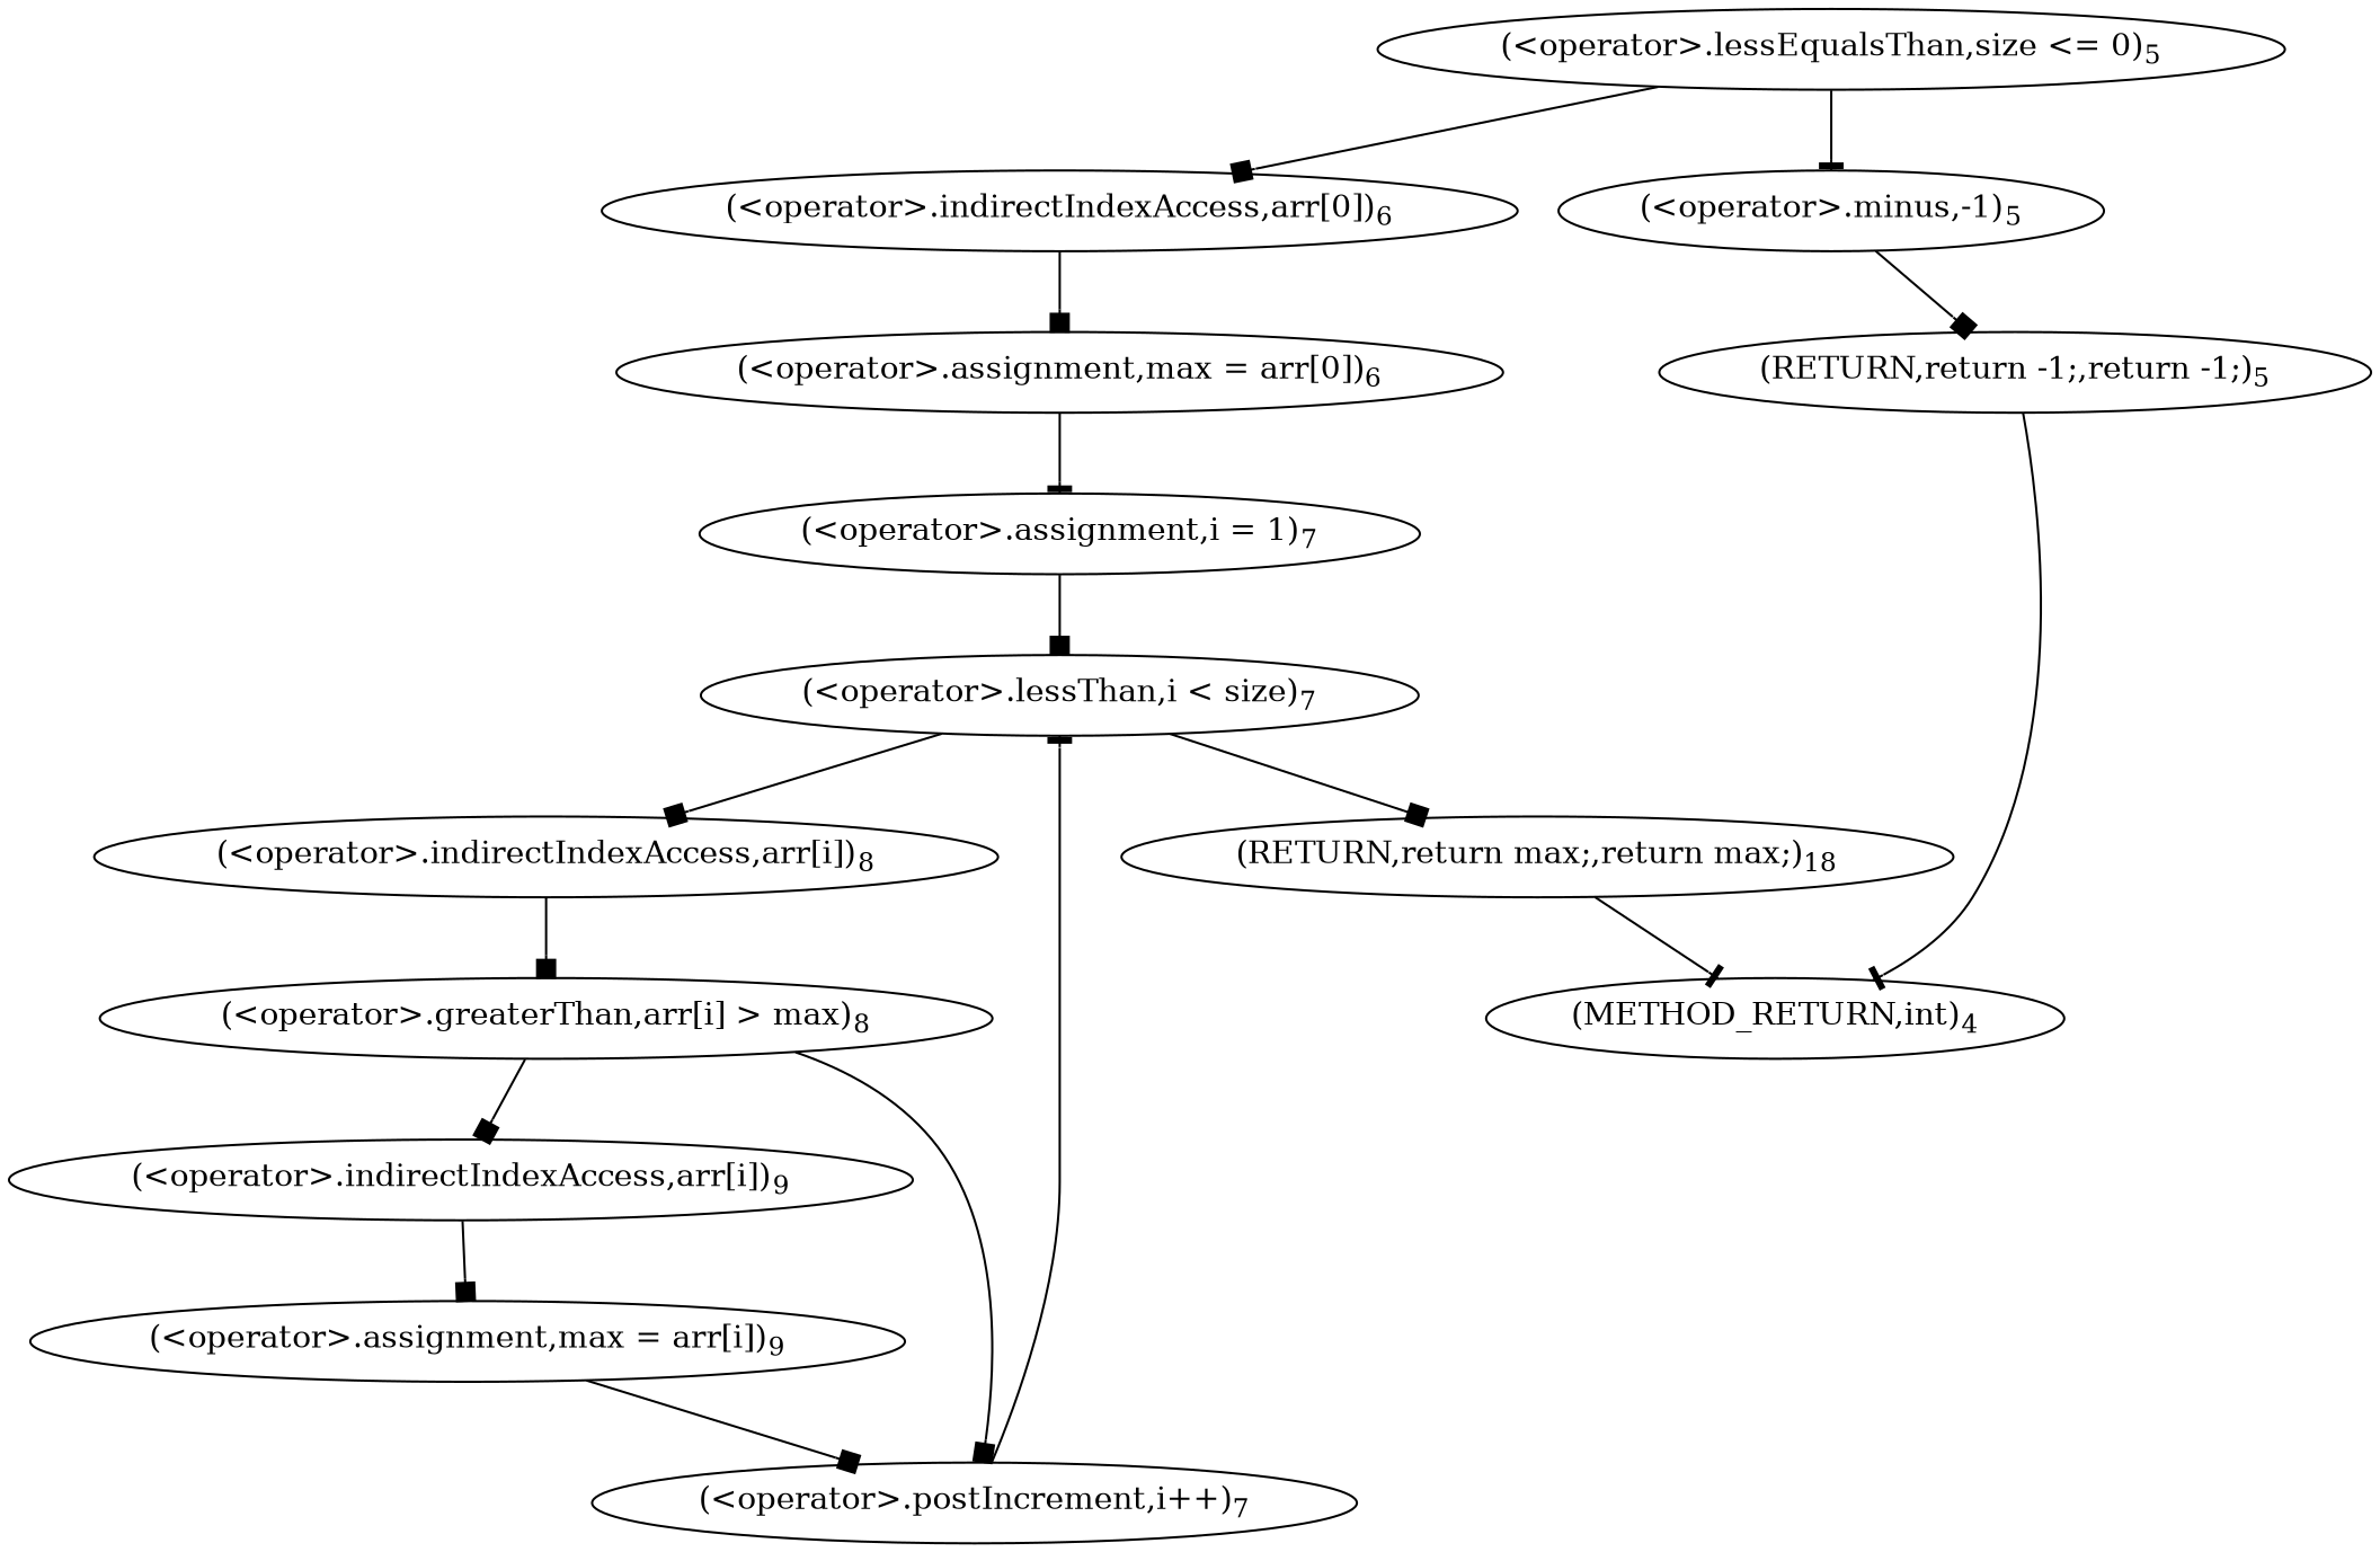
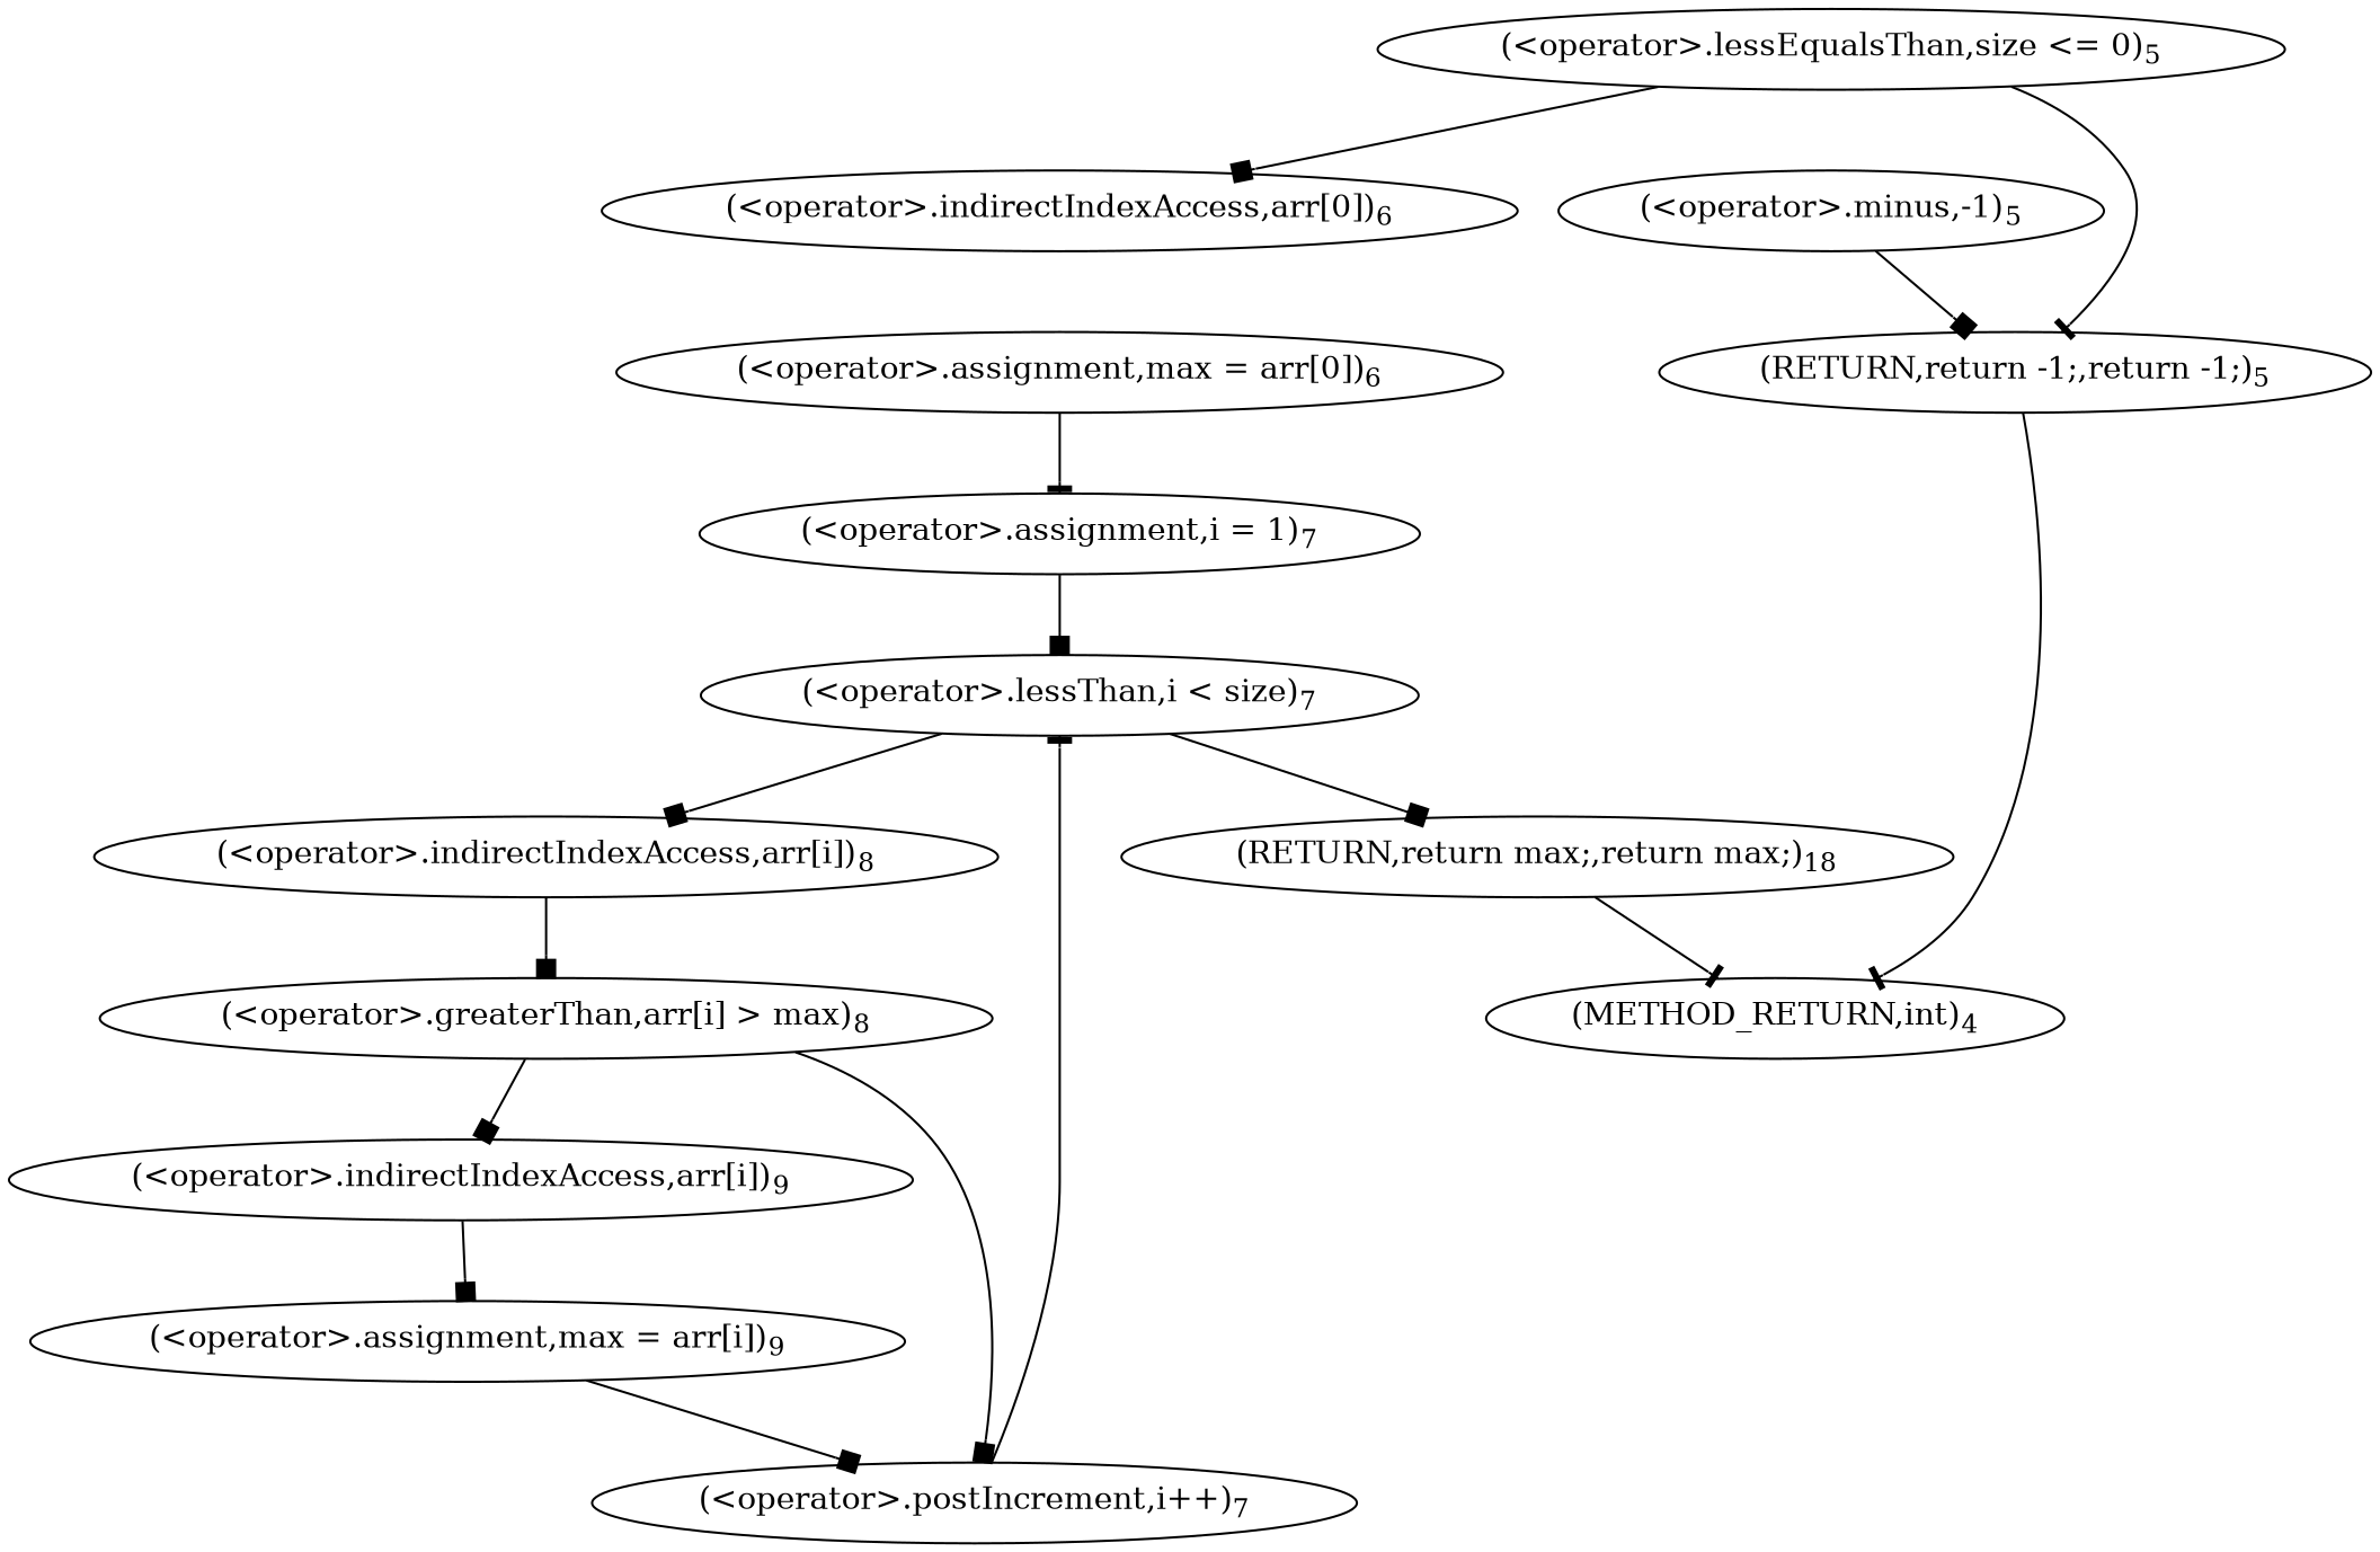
  digraph {
    edge [arrowhead=box]
    n1 [label=<(&lt;operator&gt;.assignment,max = arr[0])<SUB>6</SUB>>]
    n2 [label=<(&lt;operator&gt;.assignment,i = 1)<SUB>7</SUB>>]
    n3 [label=<(&lt;operator&gt;.lessThan,i &lt; size)<SUB>7</SUB>>]
    n4 [label=<(RETURN,return max;,return max;)<SUB>18</SUB>>]
    n5 [label=<(METHOD_RETURN,int)<SUB>4</SUB>>]
    n6 [label=<(&lt;operator&gt;.lessEqualsThan,size &lt;= 0)<SUB>5</SUB>>]
    n7 [label=<(&lt;operator&gt;.indirectIndexAccess,arr[0])<SUB>6</SUB>>]
    n8 [label=<(&lt;operator&gt;.minus,-1)<SUB>5</SUB>>]
    n9 [label=<(RETURN,return -1;,return -1;)<SUB>5</SUB>>]
    n10 [label=<(&lt;operator&gt;.indirectIndexAccess,arr[i])<SUB>8</SUB>>]
    n11 [label=<(&lt;operator&gt;.greaterThan,arr[i] &gt; max)<SUB>8</SUB>>]
    n12 [label=<(&lt;operator&gt;.postIncrement,i++)<SUB>7</SUB>>]
    n13 [label=<(&lt;operator&gt;.indirectIndexAccess,arr[i])<SUB>9</SUB>>]
    n14 [label=<(&lt;operator&gt;.assignment,max = arr[i])<SUB>9</SUB>>]
    n1 -> n2 [arrowhead=tee]
    n2 -> n3
    n3 -> n4
    n3 -> n10
    n4 -> n5 [arrowhead=tee]
    n6 -> n7
-   n6 -> n8 [arrowhead=tee]
-   n7 -> n1
+   n6 -> n9 [arrowhead=tee]
    n8 -> n9
    n9 -> n5 [arrowhead=tee]
    n10 -> n11
    n11 -> n12
    n11 -> n13
    n12 -> n3 [arrowhead=tee]
    n13 -> n14
    n14 -> n12
  }
